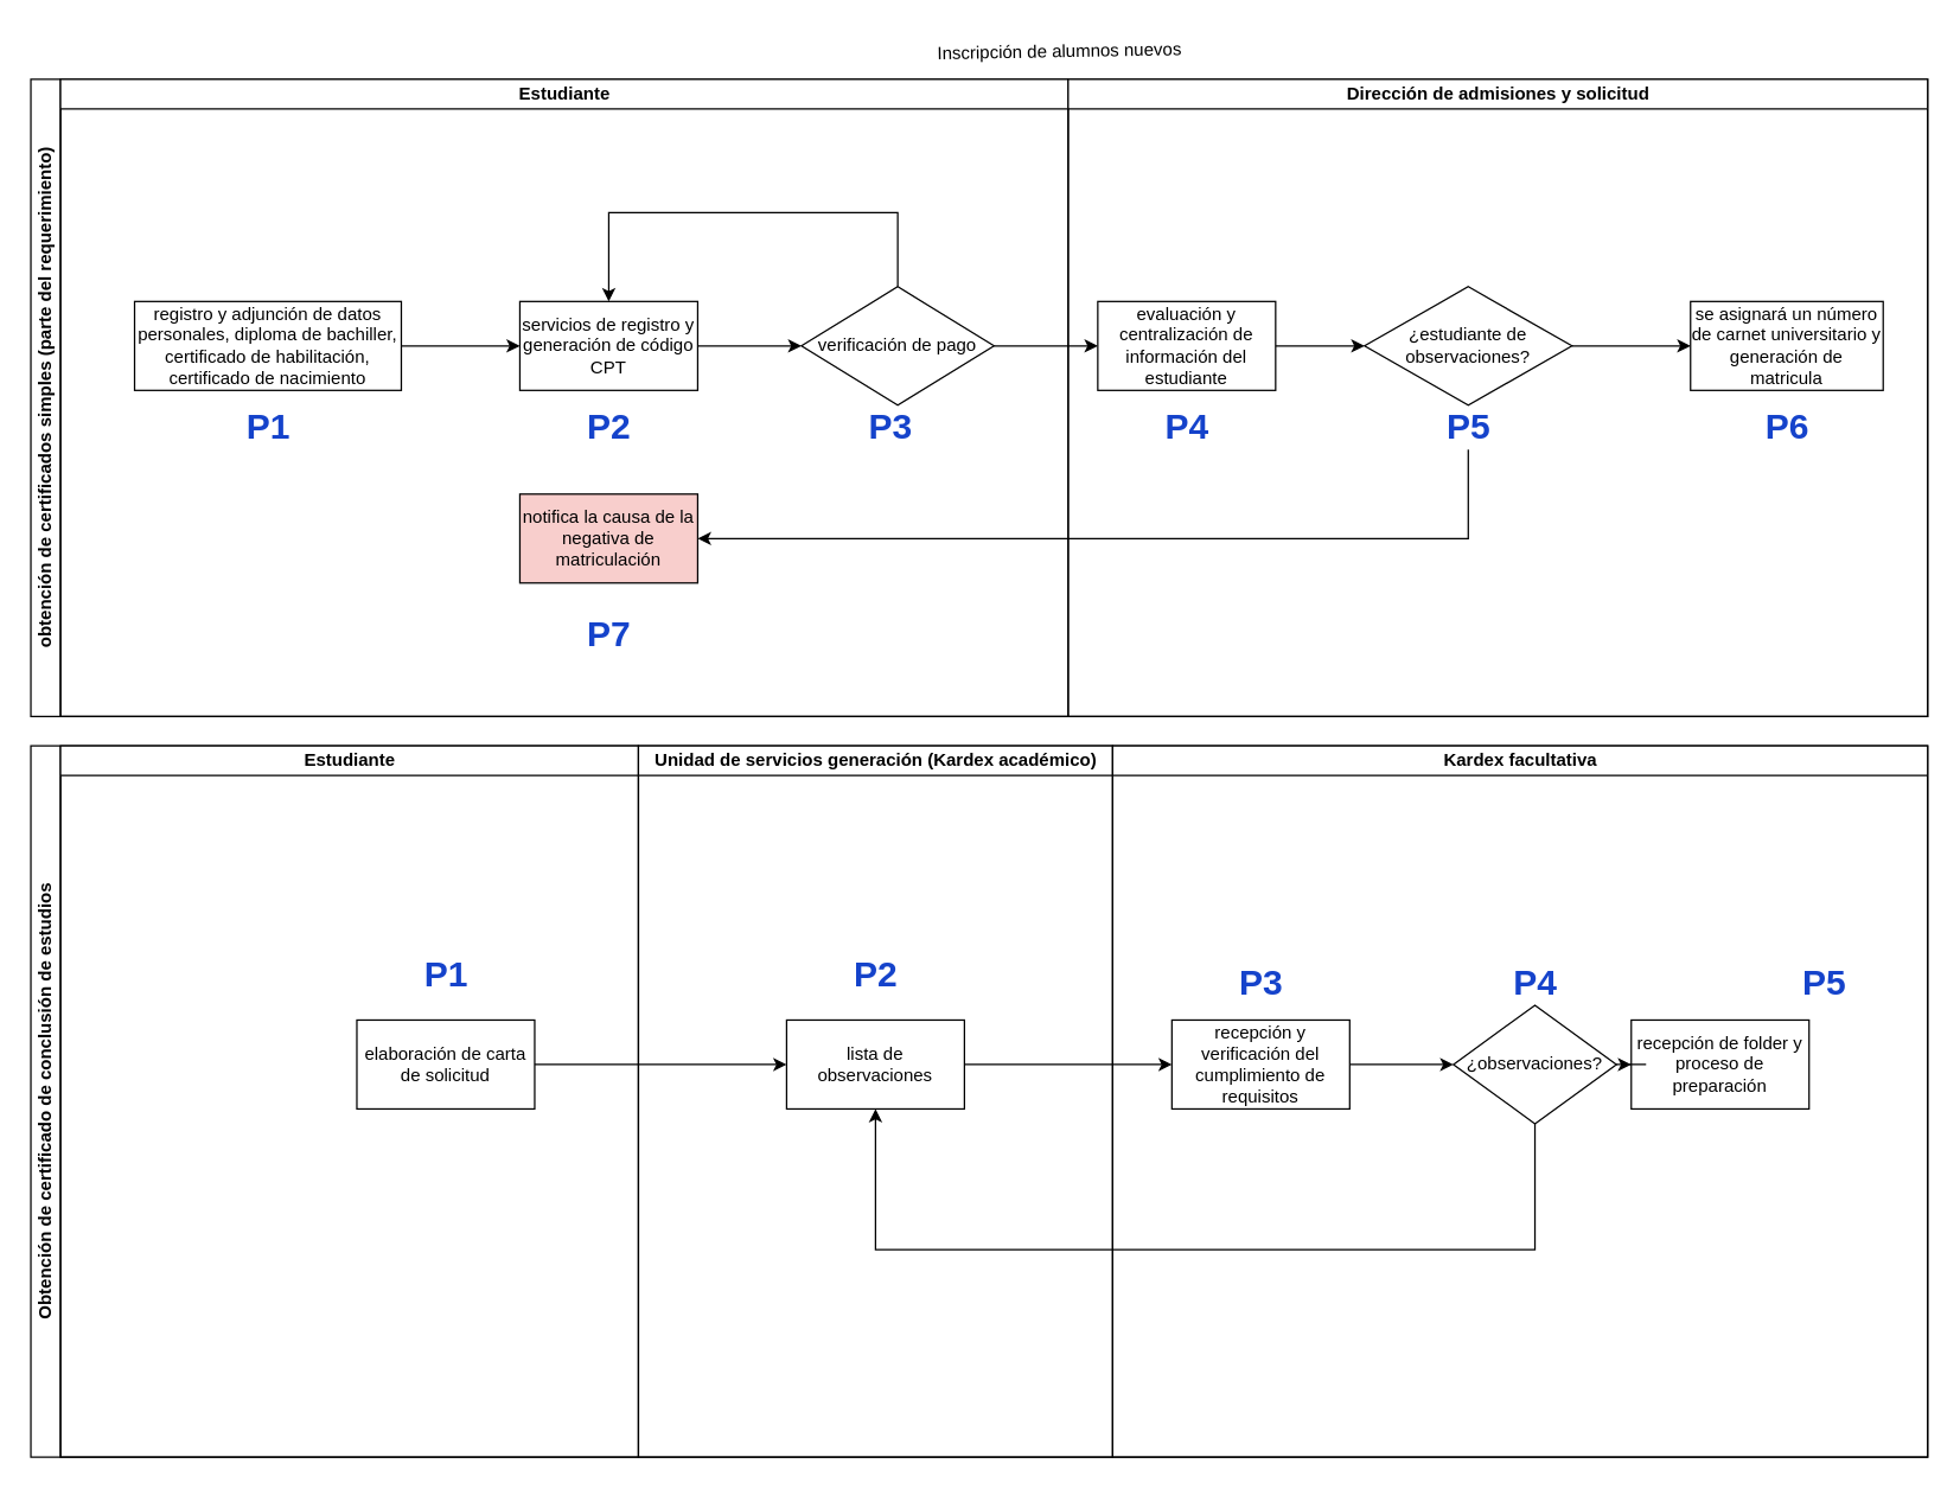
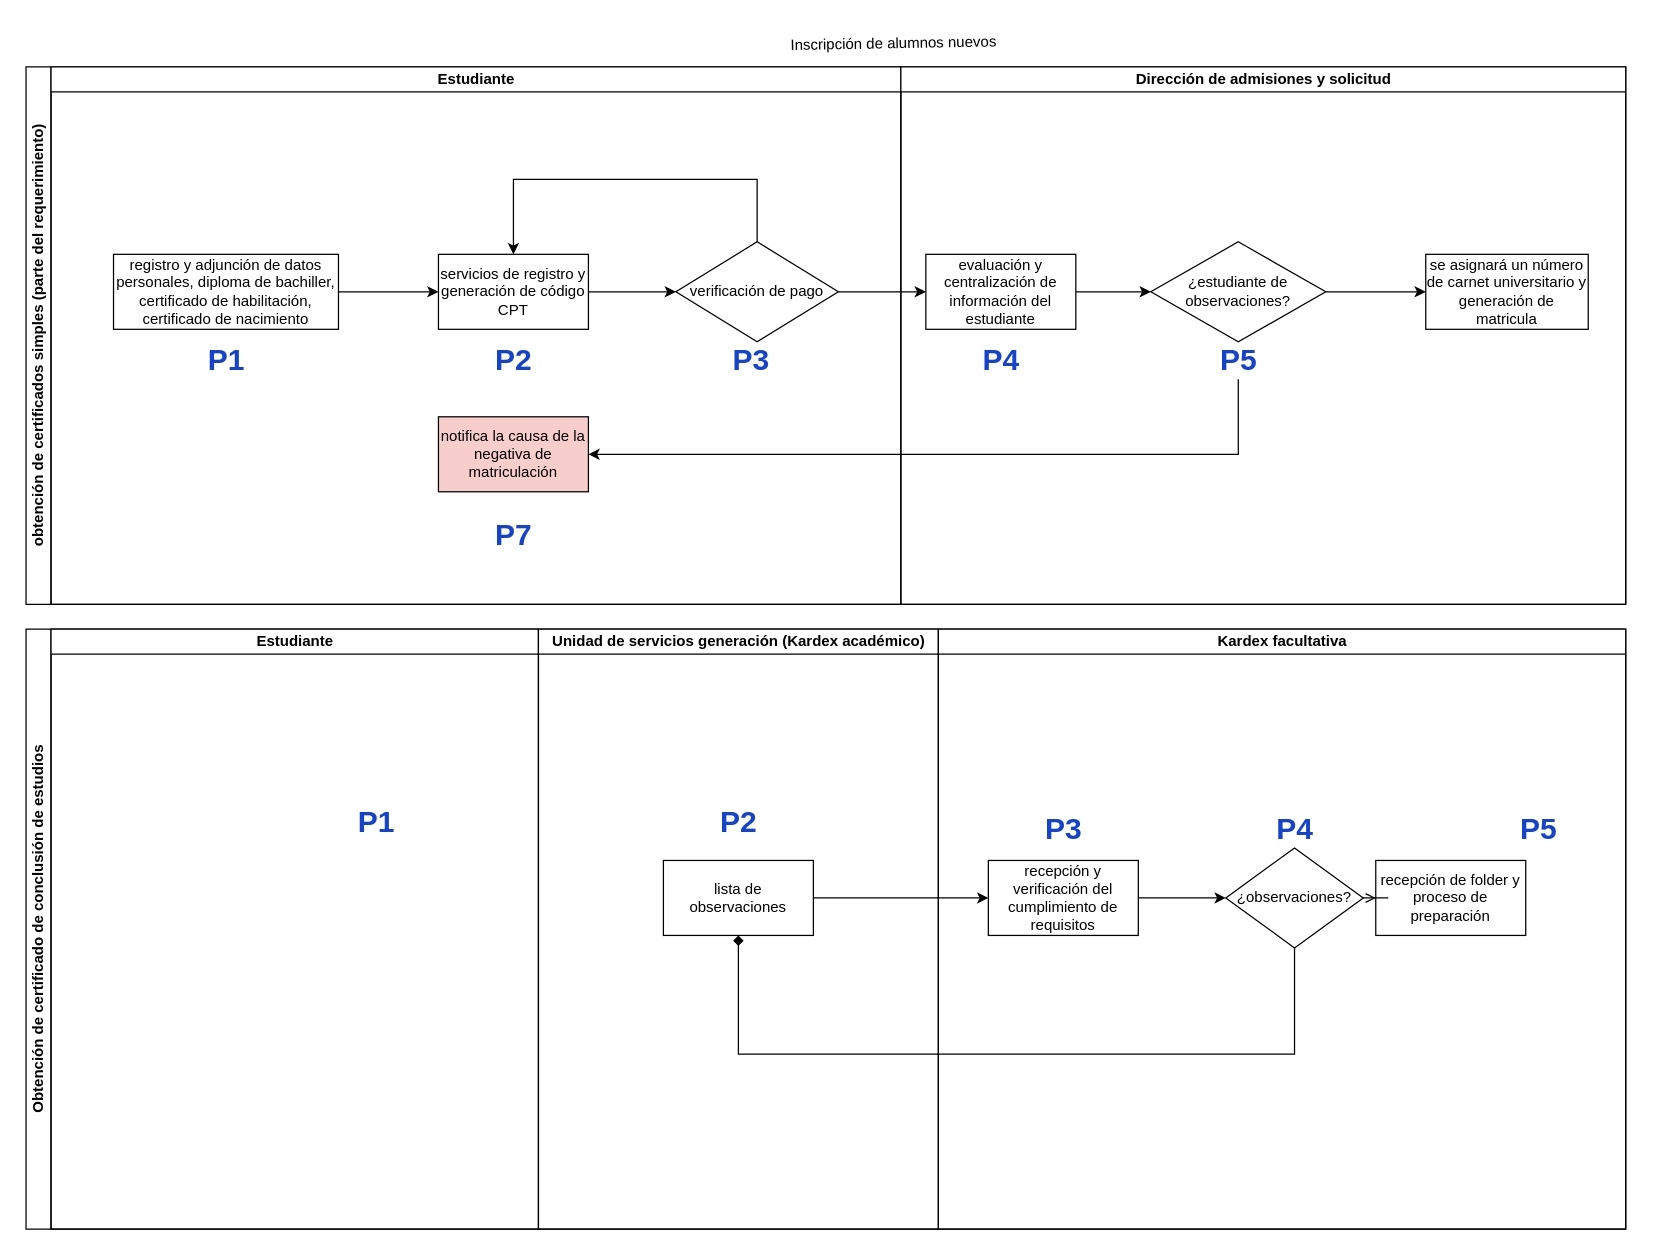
  <mxCell id="0" />
  <mxCell id="1" parent="0" />
  <mxCell id="2" value="Inscripción de alumnos nuevos" style="text;whiteSpace=wrap;html=1;rotation=-1;" vertex="1" parent="1"><mxGeometry x="630" y="20.5" width="180" height="32.5" as="geometry" /></mxCell>
  <mxCell id="3" value="obtención de certificados simples (parte del requerimiento)" style="swimlane;html=1;childLayout=stackLayout;resizeParent=1;resizeParentMax=0;startSize=20;horizontal=0;horizontalStack=1;whiteSpace=wrap;" vertex="1" parent="1"><mxGeometry x="20" y="53" width="1280" height="430" as="geometry" /></mxCell>
  <mxCell id="4" style="edgeStyle=orthogonalEdgeStyle;rounded=0;orthogonalLoop=1;jettySize=auto;html=1;entryX=0;entryY=0.5;entryDx=0;entryDy=0;" edge="1" parent="3" source="16" target="20"><mxGeometry relative="1" as="geometry" /></mxCell>
  <mxCell id="5" style="edgeStyle=orthogonalEdgeStyle;rounded=0;orthogonalLoop=1;jettySize=auto;html=1;entryX=1;entryY=0.5;entryDx=0;entryDy=0;" edge="1" parent="3" source="23" target="11"><mxGeometry relative="1" as="geometry"><mxPoint x="510" y="320" as="targetPoint" /><Array as="points"><mxPoint x="970" y="310" /></Array></mxGeometry></mxCell>
  <mxCell id="6" value="Estudiante" style="swimlane;html=1;startSize=20;" vertex="1" parent="3"><mxGeometry x="20" width="680" height="430" as="geometry" /></mxCell>
  <mxCell id="7" style="edgeStyle=orthogonalEdgeStyle;rounded=0;orthogonalLoop=1;jettySize=auto;html=1;entryX=0;entryY=0.5;entryDx=0;entryDy=0;" edge="1" parent="6" source="8" target="10"><mxGeometry relative="1" as="geometry" /></mxCell>
  <mxCell id="8" value="registro y adjunción de datos personales, diploma de bachiller, certificado de habilitación, certificado de nacimiento" style="rounded=0;whiteSpace=wrap;html=1;" vertex="1" parent="6"><mxGeometry x="50" y="150" width="180" height="60" as="geometry" /></mxCell>
  <mxCell id="9" style="edgeStyle=orthogonalEdgeStyle;rounded=0;orthogonalLoop=1;jettySize=auto;html=1;entryX=0;entryY=0.5;entryDx=0;entryDy=0;" edge="1" parent="6" source="10" target="16"><mxGeometry relative="1" as="geometry" /></mxCell>
  <mxCell id="10" value="servicios de registro y generación de código CPT" style="rounded=0;whiteSpace=wrap;html=1;" vertex="1" parent="6"><mxGeometry x="310" y="150" width="120" height="60" as="geometry" /></mxCell>
  <mxCell id="11" value="notifica la causa de la negativa de matriculación" style="rounded=0;whiteSpace=wrap;html=1;fillColor=#f8cecc;" vertex="1" parent="6"><mxGeometry x="310" y="280" width="120" height="60" as="geometry" /></mxCell>
  <mxCell id="12" value="P1" style="text;strokeColor=none;fillColor=none;html=1;fontSize=24;fontStyle=1;verticalAlign=middle;align=center;fontColor=#1543cb;" vertex="1" parent="6"><mxGeometry x="120" y="220" width="40" height="30" as="geometry" /></mxCell>
  <mxCell id="13" value="P2" style="text;strokeColor=none;fillColor=none;html=1;fontSize=24;fontStyle=1;verticalAlign=middle;align=center;fontColor=#1543cb;" vertex="1" parent="6"><mxGeometry x="350" y="220" width="40" height="30" as="geometry" /></mxCell>
  <mxCell id="14" value="P7" style="text;strokeColor=none;fillColor=none;html=1;fontSize=24;fontStyle=1;verticalAlign=middle;align=center;fontColor=#1543cb;" vertex="1" parent="6"><mxGeometry x="350" y="360" width="40" height="30" as="geometry" /></mxCell>
  <mxCell id="15" style="edgeStyle=orthogonalEdgeStyle;rounded=0;orthogonalLoop=1;jettySize=auto;html=1;entryX=0.5;entryY=0;entryDx=0;entryDy=0;exitX=0.5;exitY=0;exitDx=0;exitDy=0;" edge="1" parent="6" source="16" target="10"><mxGeometry relative="1" as="geometry"><Array as="points"><mxPoint x="565" y="90" /><mxPoint x="370" y="90" /></Array></mxGeometry></mxCell>
  <mxCell id="16" value="verificación de pago" style="rhombus;whiteSpace=wrap;html=1;" vertex="1" parent="6"><mxGeometry x="500" y="140" width="130" height="80" as="geometry" /></mxCell>
  <mxCell id="17" value="P3" style="text;strokeColor=none;fillColor=none;html=1;fontSize=24;fontStyle=1;verticalAlign=middle;align=center;fontColor=#1543cb;" vertex="1" parent="6"><mxGeometry x="540" y="220" width="40" height="30" as="geometry" /></mxCell>
  <mxCell id="18" value="Dirección de admisiones y solicitud" style="swimlane;html=1;startSize=20;" vertex="1" parent="3"><mxGeometry x="700" width="580" height="430" as="geometry" /></mxCell>
  <mxCell id="19" style="edgeStyle=orthogonalEdgeStyle;rounded=0;orthogonalLoop=1;jettySize=auto;html=1;entryX=0;entryY=0.5;entryDx=0;entryDy=0;" edge="1" parent="18" source="20" target="25"><mxGeometry relative="1" as="geometry" /></mxCell>
  <mxCell id="20" value="evaluación y centralización de información del estudiante" style="rounded=0;whiteSpace=wrap;html=1;" vertex="1" parent="18"><mxGeometry x="20" y="150" width="120" height="60" as="geometry" /></mxCell>
  <mxCell id="21" value="se asignará un número de carnet universitario y generación de matricula" style="rounded=0;whiteSpace=wrap;html=1;" vertex="1" parent="18"><mxGeometry x="420" y="150" width="130" height="60" as="geometry" /></mxCell>
  <mxCell id="22" value="P4" style="text;strokeColor=none;fillColor=none;html=1;fontSize=24;fontStyle=1;verticalAlign=middle;align=center;fontColor=#1543cb;" vertex="1" parent="18"><mxGeometry x="60" y="220" width="40" height="30" as="geometry" /></mxCell>
  <mxCell id="23" value="P5" style="text;strokeColor=none;fillColor=none;html=1;fontSize=24;fontStyle=1;verticalAlign=middle;align=center;fontColor=#1543cb;" vertex="1" parent="18"><mxGeometry x="250" y="220" width="40" height="30" as="geometry" /></mxCell>
  <mxCell id="24" style="edgeStyle=orthogonalEdgeStyle;rounded=0;orthogonalLoop=1;jettySize=auto;html=1;entryX=0;entryY=0.5;entryDx=0;entryDy=0;" edge="1" parent="18" source="25" target="21"><mxGeometry relative="1" as="geometry" /></mxCell>
  <mxCell id="25" value="¿estudiante de observaciones?" style="rhombus;whiteSpace=wrap;html=1;" vertex="1" parent="18"><mxGeometry x="200" y="140" width="140" height="80" as="geometry" /></mxCell>
- <mxCell id="26" value="P6" style="text;strokeColor=none;fillColor=none;html=1;fontSize=24;fontStyle=1;verticalAlign=middle;align=center;fontColor=#1543cb;" vertex="1" parent="18"><mxGeometry x="465" y="220" width="40" height="30" as="geometry" /></mxCell>
  <mxCell id="27" value="Obtención de certificado de conclusión de estudios" style="swimlane;html=1;childLayout=stackLayout;resizeParent=1;resizeParentMax=0;startSize=20;horizontal=0;horizontalStack=1;whiteSpace=wrap;" vertex="1" parent="1"><mxGeometry x="20" y="503" width="1280" height="480" as="geometry" /></mxCell>
  <mxCell id="28" value="Estudiante" style="swimlane;html=1;startSize=20;" vertex="1" parent="27"><mxGeometry x="20" width="390" height="480" as="geometry" /></mxCell>
- <mxCell id="29" value="elaboración de carta de solicitud" style="rounded=0;whiteSpace=wrap;html=1;" vertex="1" parent="28"><mxGeometry x="200" y="185" width="120" height="60" as="geometry" /></mxCell>
  <mxCell id="30" value="P1" style="text;strokeColor=none;fillColor=none;html=1;fontSize=24;fontStyle=1;verticalAlign=middle;align=center;fontColor=#1543cb;" vertex="1" parent="28"><mxGeometry x="240" y="140" width="40" height="30" as="geometry" /></mxCell>
  <mxCell id="31" value="Unidad de servicios generación (Kardex académico)" style="swimlane;html=1;startSize=20;" vertex="1" parent="27"><mxGeometry x="410" width="320" height="480" as="geometry" /></mxCell>
  <mxCell id="32" value="lista de observaciones" style="rounded=0;whiteSpace=wrap;html=1;" vertex="1" parent="31"><mxGeometry x="100" y="185" width="120" height="60" as="geometry" /></mxCell>
  <mxCell id="33" value="P2" style="text;strokeColor=none;fillColor=none;html=1;fontSize=24;fontStyle=1;verticalAlign=middle;align=center;fontColor=#1543cb;" vertex="1" parent="31"><mxGeometry x="140" y="140" width="40" height="30" as="geometry" /></mxCell>
  <mxCell id="34" value="Kardex facultativa" style="swimlane;html=1;startSize=20;" vertex="1" parent="27"><mxGeometry x="730" width="550" height="480" as="geometry" /></mxCell>
  <mxCell id="35" value="recepción de folder y proceso de preparación" style="rounded=0;whiteSpace=wrap;html=1;" vertex="1" parent="34"><mxGeometry x="350" y="185" width="120" height="60" as="geometry" /></mxCell>
- <mxCell id="36" style="edgeStyle=orthogonalEdgeStyle;rounded=0;orthogonalLoop=1;jettySize=auto;html=1;entryX=0;entryY=0.5;entryDx=0;entryDy=0;" edge="1" parent="34" source="37" target="35"><mxGeometry relative="1" as="geometry" /></mxCell>
+ <mxCell id="36" style="edgeStyle=orthogonalEdgeStyle;rounded=0;orthogonalLoop=1;jettySize=auto;html=1;entryX=0;entryY=0.5;entryDx=0;entryDy=0;endArrow=open;" edge="1" parent="34" source="37" target="35"><mxGeometry relative="1" as="geometry" /></mxCell>
  <mxCell id="37" value="¿observaciones?" style="rhombus;whiteSpace=wrap;html=1;" vertex="1" parent="34"><mxGeometry x="230" y="175" width="110" height="80" as="geometry" /></mxCell>
  <mxCell id="38" style="edgeStyle=orthogonalEdgeStyle;rounded=0;orthogonalLoop=1;jettySize=auto;html=1;entryX=0;entryY=0.5;entryDx=0;entryDy=0;" edge="1" parent="34" source="39" target="37"><mxGeometry relative="1" as="geometry" /></mxCell>
  <mxCell id="39" value="recepción y verificación del cumplimiento de requisitos" style="rounded=0;whiteSpace=wrap;html=1;" vertex="1" parent="34"><mxGeometry x="40" y="185" width="120" height="60" as="geometry" /></mxCell>
  <mxCell id="40" value="P3" style="text;strokeColor=none;fillColor=none;html=1;fontSize=24;fontStyle=1;verticalAlign=middle;align=center;fontColor=#1543cb;" vertex="1" parent="34"><mxGeometry x="80" y="145" width="40" height="30" as="geometry" /></mxCell>
  <mxCell id="41" value="P5" style="text;strokeColor=none;fillColor=none;html=1;fontSize=24;fontStyle=1;verticalAlign=middle;align=center;fontColor=#1543cb;" vertex="1" parent="34"><mxGeometry x="460" y="145" width="40" height="30" as="geometry" /></mxCell>
  <mxCell id="42" value="P4" style="text;strokeColor=none;fillColor=none;html=1;fontSize=24;fontStyle=1;verticalAlign=middle;align=center;fontColor=#1543cb;" vertex="1" parent="34"><mxGeometry x="265" y="145" width="40" height="30" as="geometry" /></mxCell>
- <mxCell id="43" style="edgeStyle=orthogonalEdgeStyle;rounded=0;orthogonalLoop=1;jettySize=auto;html=1;entryX=0;entryY=0.5;entryDx=0;entryDy=0;" edge="1" parent="27" source="29" target="32"><mxGeometry relative="1" as="geometry" /></mxCell>
  <mxCell id="44" style="edgeStyle=orthogonalEdgeStyle;rounded=0;orthogonalLoop=1;jettySize=auto;html=1;entryX=0;entryY=0.5;entryDx=0;entryDy=0;" edge="1" parent="27" source="32" target="39"><mxGeometry relative="1" as="geometry" /></mxCell>
- <mxCell id="45" style="edgeStyle=orthogonalEdgeStyle;rounded=0;orthogonalLoop=1;jettySize=auto;html=1;entryX=0.5;entryY=1;entryDx=0;entryDy=0;" edge="1" parent="27" source="37" target="32"><mxGeometry relative="1" as="geometry"><Array as="points"><mxPoint x="1015" y="340" /><mxPoint x="570" y="340" /></Array></mxGeometry></mxCell>
+ <mxCell id="45" style="edgeStyle=orthogonalEdgeStyle;rounded=0;orthogonalLoop=1;jettySize=auto;html=1;entryX=0.5;entryY=1;entryDx=0;entryDy=0;endArrow=diamond;" edge="1" parent="27" source="37" target="32"><mxGeometry relative="1" as="geometry"><Array as="points"><mxPoint x="1015" y="340" /><mxPoint x="570" y="340" /></Array></mxGeometry></mxCell>
